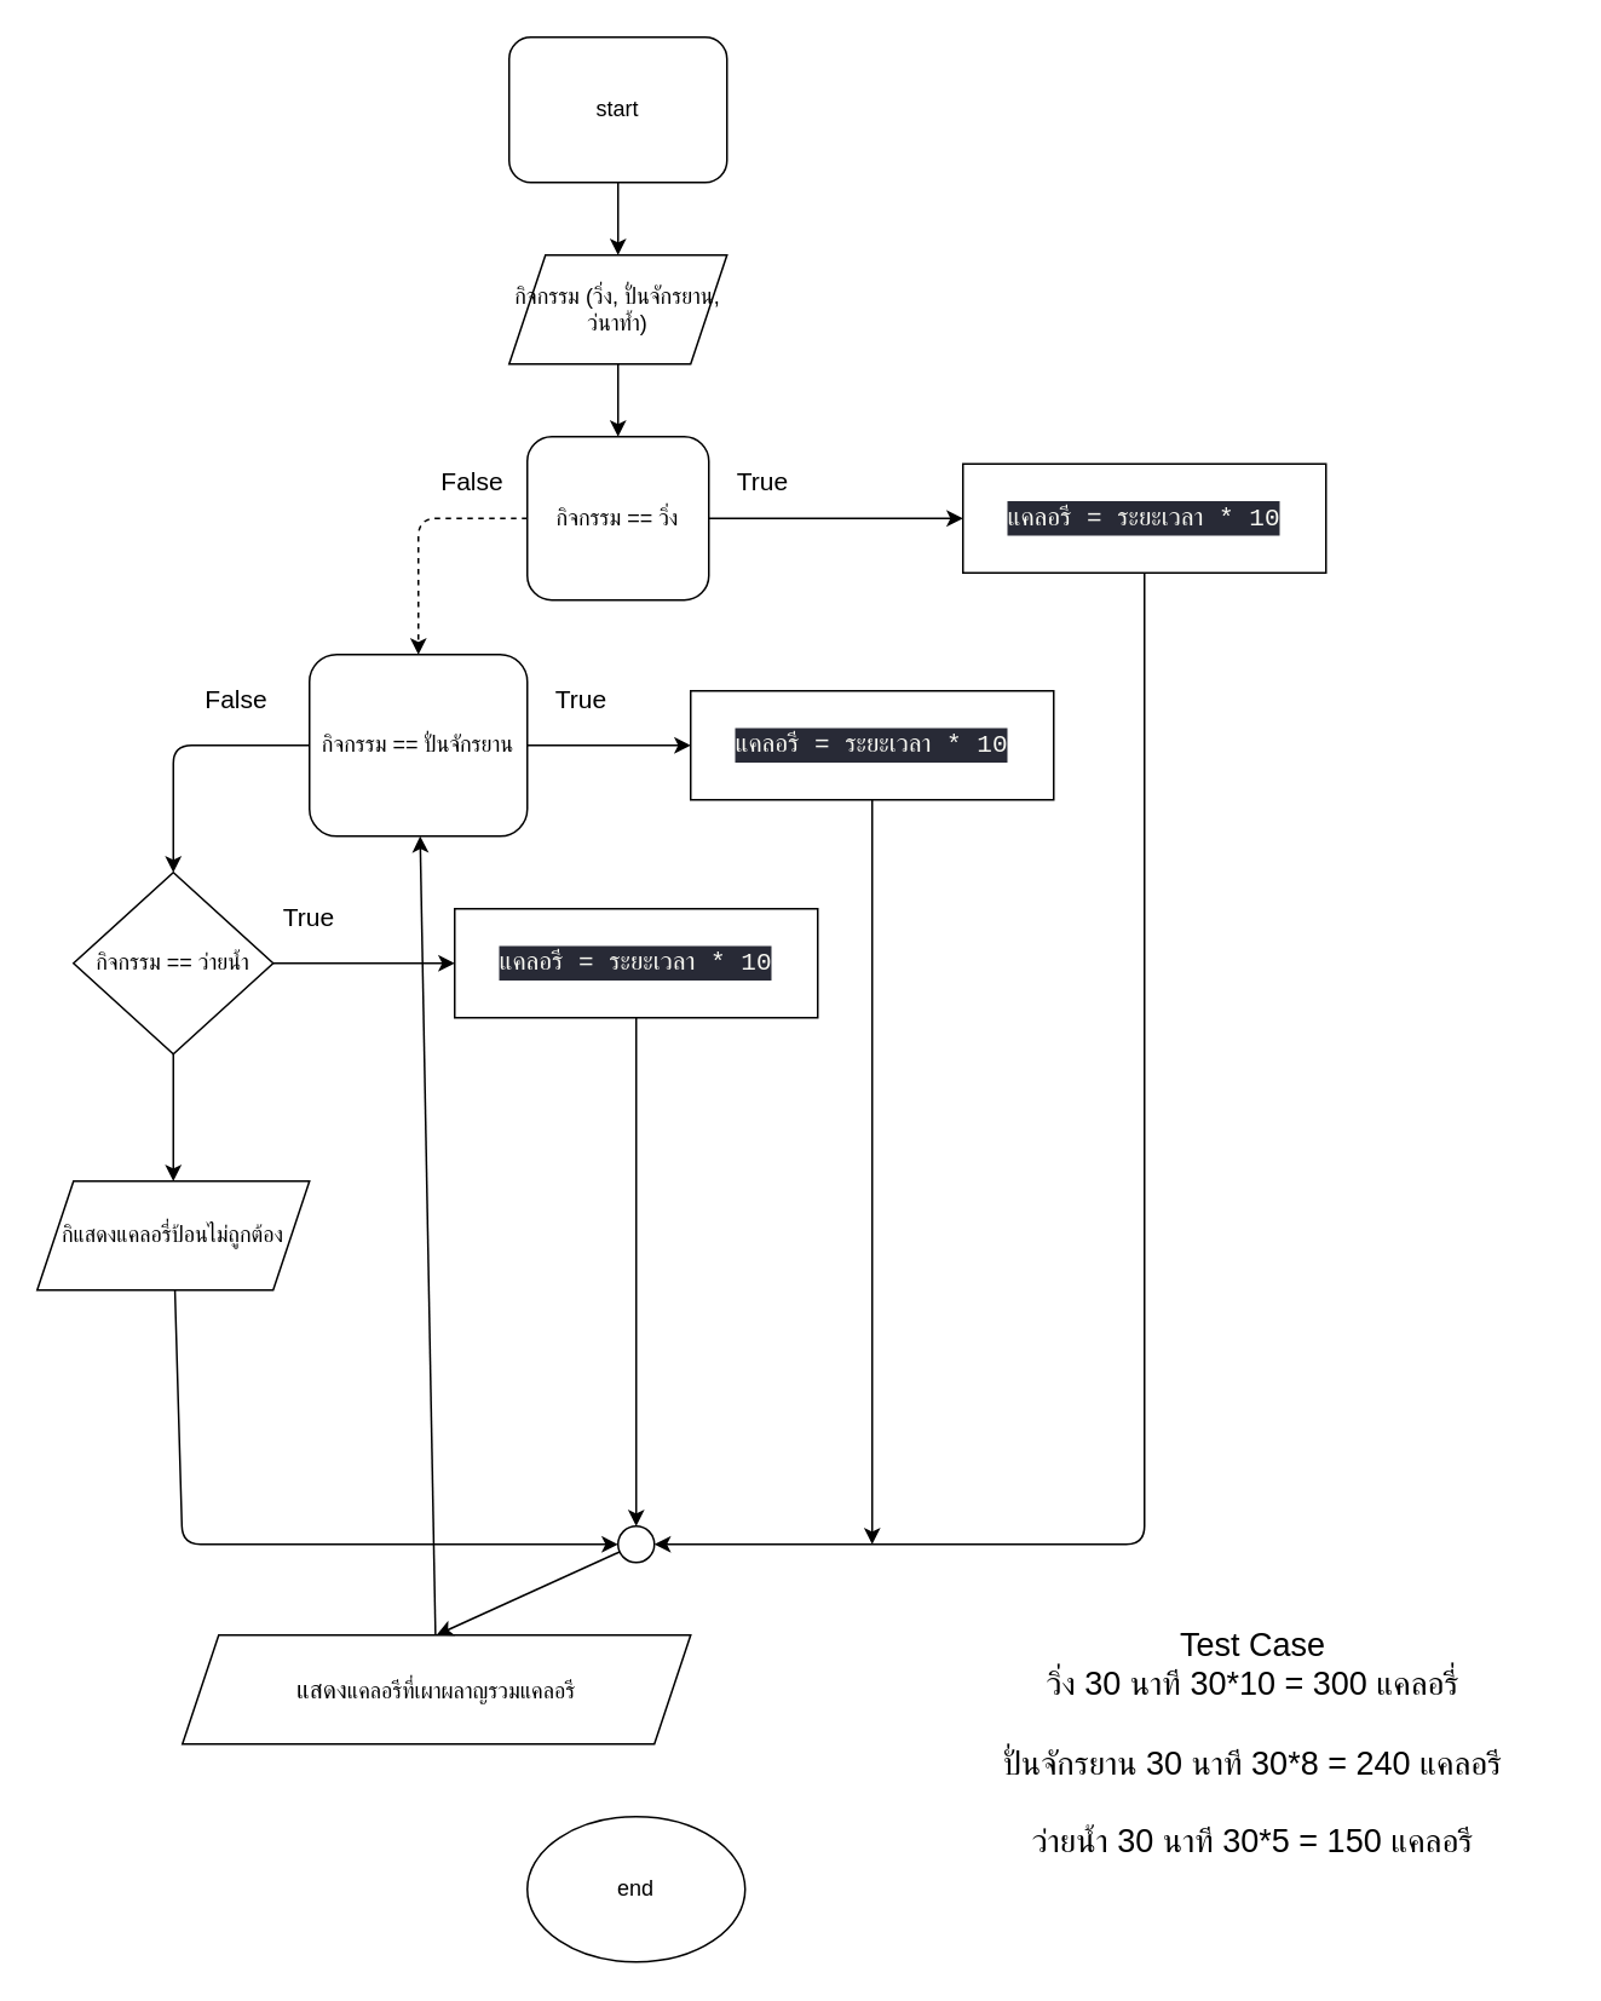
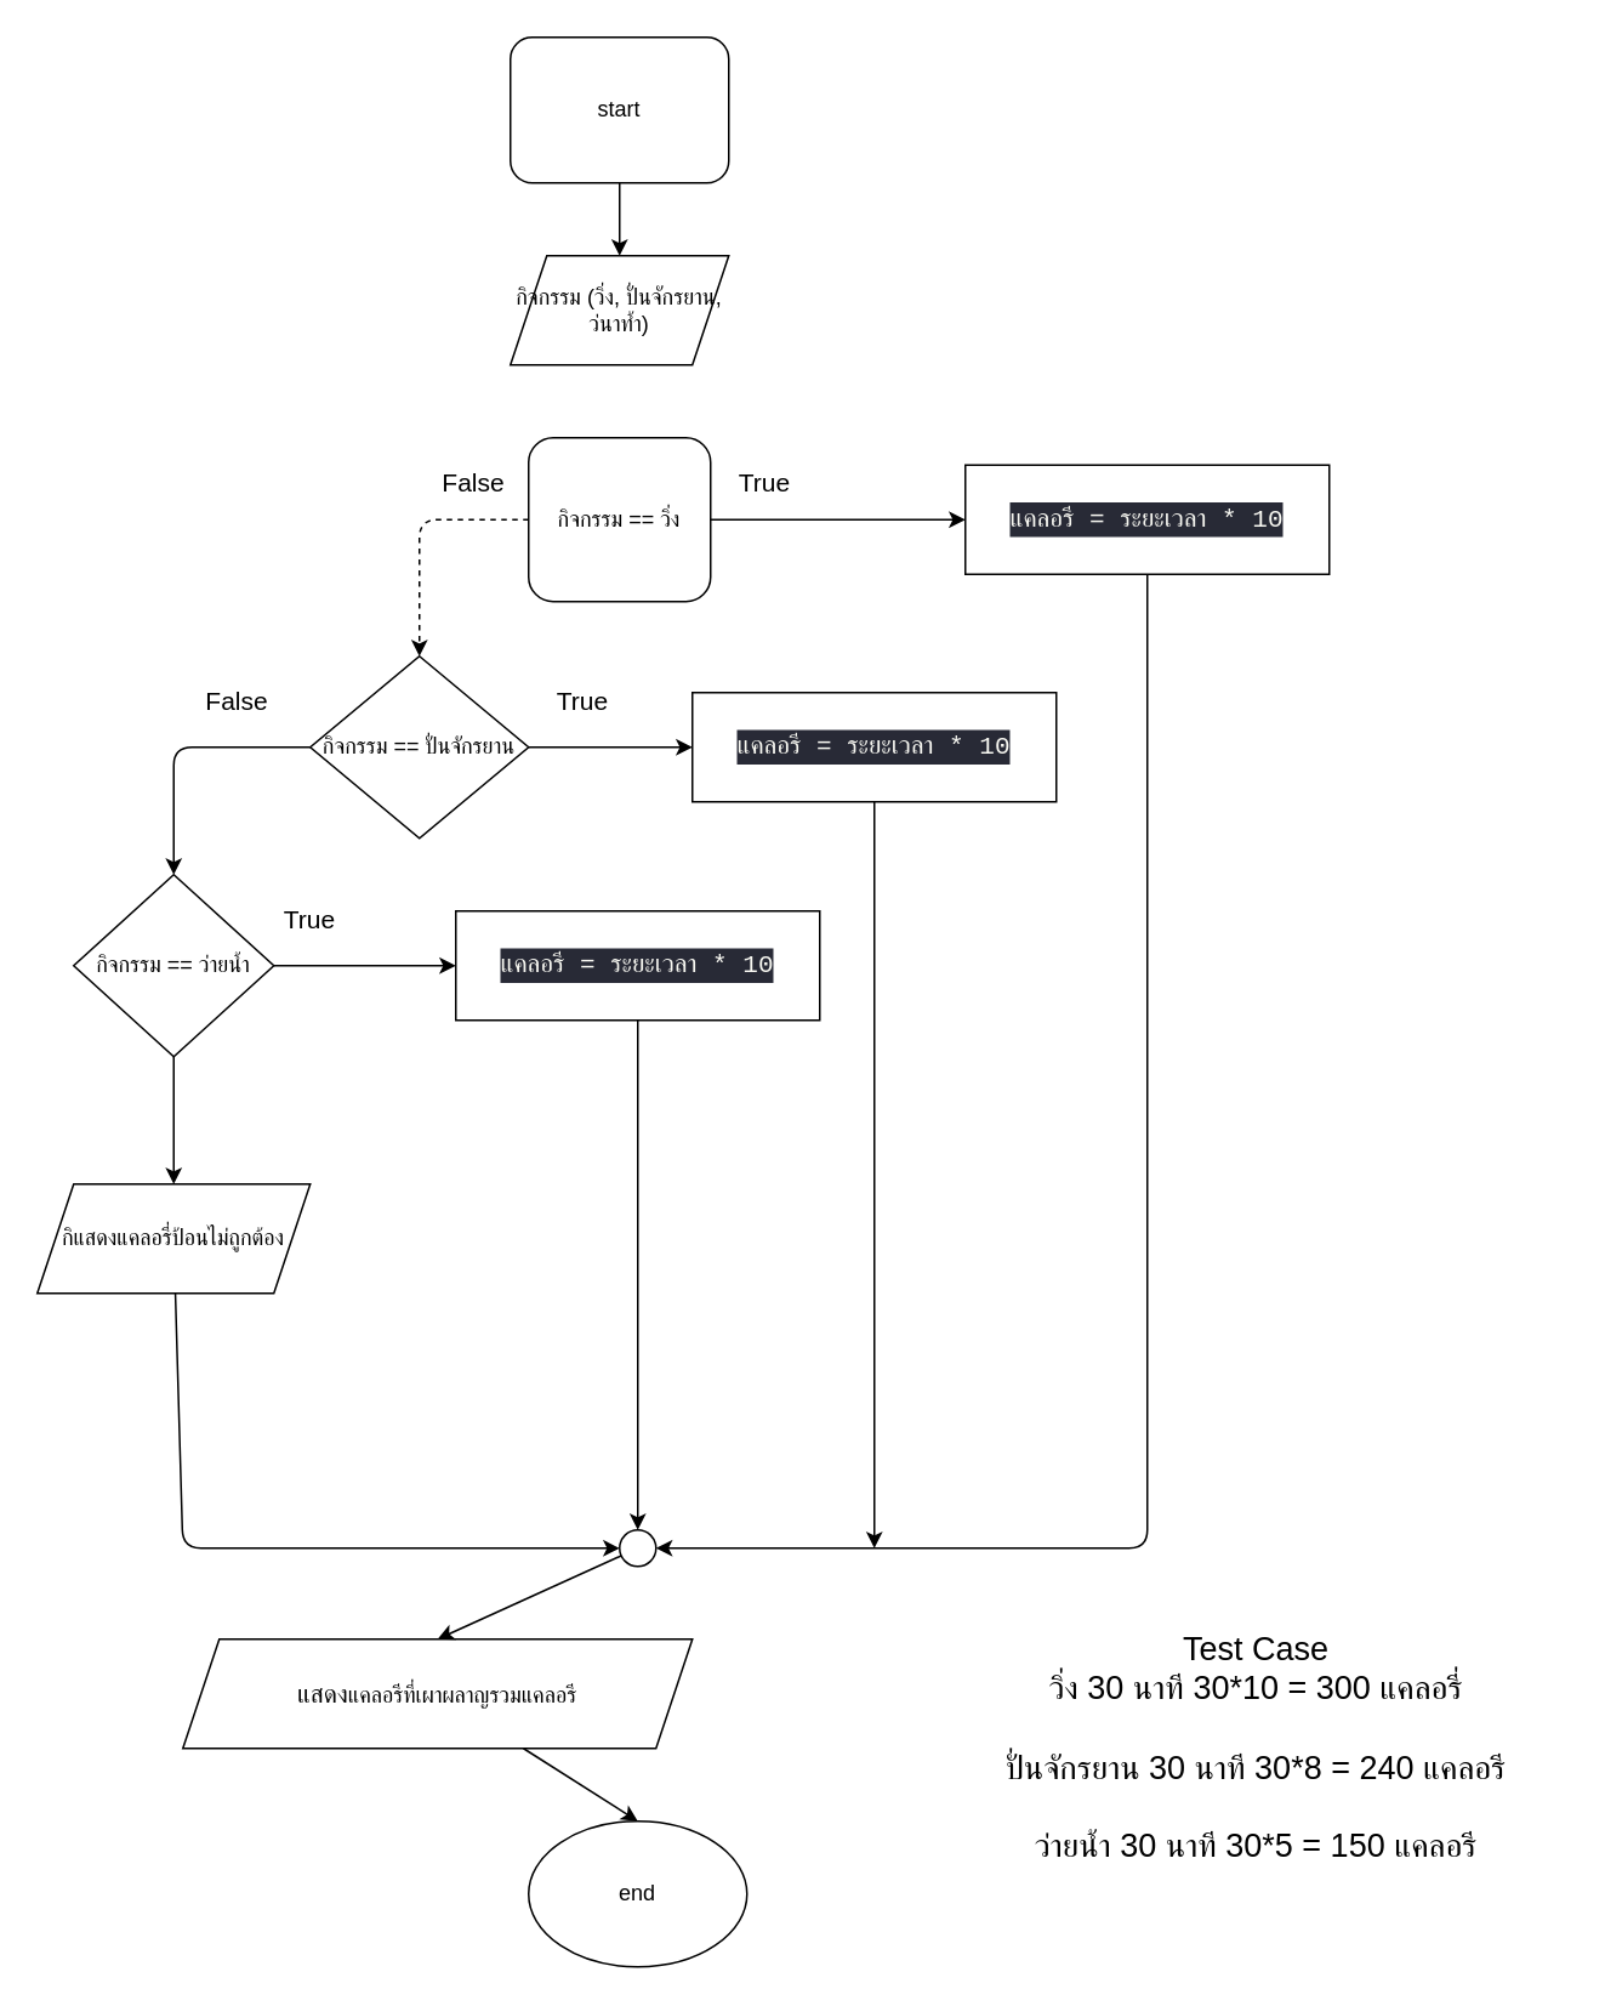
  <mxCell id="0" />
  <mxCell id="1" parent="0" />
  <mxCell id="2" style="edgeStyle=none;html=1;entryX=0.5;entryY=0;entryDx=0;entryDy=0;" edge="1" parent="1" source="3" target="5"><mxGeometry relative="1" as="geometry" /></mxCell>
  <mxCell id="3" value="start" style="whiteSpace=wrap;html=1;rounded=1;" vertex="1" parent="1"><mxGeometry x="280" y="20" width="120" height="80" as="geometry" /></mxCell>
- <mxCell id="4" style="edgeStyle=none;html=1;entryX=0.5;entryY=0;entryDx=0;entryDy=0;" edge="1" parent="1" source="5" target="8"><mxGeometry relative="1" as="geometry" /></mxCell>
  <mxCell id="5" value="กิจกรรม (วิ่ง, ปั่นจักรยาน, ว่นาท้ำ)" style="shape=parallelogram;perimeter=parallelogramPerimeter;whiteSpace=wrap;html=1;fixedSize=1;" vertex="1" parent="1"><mxGeometry x="280" y="140" width="120" height="60" as="geometry" /></mxCell>
  <mxCell id="6" style="edgeStyle=none;html=1;entryX=0;entryY=0.5;entryDx=0;entryDy=0;" edge="1" parent="1" source="8" target="10"><mxGeometry relative="1" as="geometry" /></mxCell>
  <mxCell id="7" style="edgeStyle=none;html=1;entryX=0.5;entryY=0;entryDx=0;entryDy=0;dashed=1;" edge="1" parent="1" source="8" target="21"><mxGeometry relative="1" as="geometry"><Array as="points"><mxPoint x="230" y="285" /></Array></mxGeometry></mxCell>
  <mxCell id="8" value="กิจกรรม == วิ่ง" style="whiteSpace=wrap;html=1;rounded=1;" vertex="1" parent="1"><mxGeometry x="290" y="240" width="100" height="90" as="geometry" /></mxCell>
  <mxCell id="9" style="edgeStyle=none;html=1;entryX=1;entryY=0.5;entryDx=0;entryDy=0;" edge="1" parent="1" source="10" target="14"><mxGeometry relative="1" as="geometry"><Array as="points"><mxPoint x="630" y="850" /></Array></mxGeometry></mxCell>
  <mxCell id="10" value="&lt;div style=&quot;color: rgb(248, 248, 242); background-color: rgb(40, 42, 54); font-family: Consolas, &amp;quot;Courier New&amp;quot;, monospace; font-size: 14px; line-height: 19px;&quot;&gt;แคลอรี = ระยะเวลา * 10&lt;/div&gt;" style="rounded=0;whiteSpace=wrap;html=1;" vertex="1" parent="1"><mxGeometry x="530" y="255" width="200" height="60" as="geometry" /></mxCell>
- <mxCell id="11" style="edgeStyle=none;html=1;fontSize=14;" edge="1" parent="1" source="12" target="21"><mxGeometry relative="1" as="geometry" /></mxCell>
+ <mxCell id="11" style="edgeStyle=none;html=1;entryX=0.5;entryY=0;entryDx=0;entryDy=0;fontSize=14;" edge="1" parent="1" source="12" target="15"><mxGeometry relative="1" as="geometry" /></mxCell>
  <mxCell id="12" value="&lt;font style=&quot;font-size: 14px;&quot;&gt;แสดง&lt;/font&gt;แคลอรีที่เผาผลาญรวมแคลอรี" style="shape=parallelogram;perimeter=parallelogramPerimeter;whiteSpace=wrap;html=1;fixedSize=1;" vertex="1" parent="1"><mxGeometry x="100" y="900" width="280" height="60" as="geometry" /></mxCell>
  <mxCell id="13" style="edgeStyle=none;html=1;entryX=0.5;entryY=0;entryDx=0;entryDy=0;fontSize=14;" edge="1" parent="1" source="14" target="12"><mxGeometry relative="1" as="geometry" /></mxCell>
  <mxCell id="14" value="" style="ellipse;whiteSpace=wrap;html=1;aspect=fixed;fontSize=14;" vertex="1" parent="1"><mxGeometry x="340" y="840" width="20" height="20" as="geometry" /></mxCell>
  <mxCell id="15" value="end" style="ellipse;whiteSpace=wrap;html=1;" vertex="1" parent="1"><mxGeometry x="290" y="1000" width="120" height="80" as="geometry" /></mxCell>
  <mxCell id="16" value="True" style="text;html=1;strokeColor=none;fillColor=none;align=center;verticalAlign=middle;whiteSpace=wrap;rounded=0;fontSize=14;" vertex="1" parent="1"><mxGeometry x="390" y="250" width="60" height="30" as="geometry" /></mxCell>
  <mxCell id="17" value="False" style="text;html=1;strokeColor=none;fillColor=none;align=center;verticalAlign=middle;whiteSpace=wrap;rounded=0;fontSize=14;" vertex="1" parent="1"><mxGeometry x="230" y="250" width="60" height="30" as="geometry" /></mxCell>
  <mxCell id="18" value="&lt;font style=&quot;font-size: 18px;&quot;&gt;Test Case&lt;br&gt;วิ่ง 30 นาที 30*10 = 300 แคลอรี่&lt;br&gt;&lt;br&gt;ปั่นจักรยาน 30 นาที 30*8 = 240 แคลอรี&lt;br&gt;&lt;br&gt;ว่ายน้ำ 30 นาที 30*5 = 150 แคลอรี&lt;/font&gt;" style="text;html=1;strokeColor=none;fillColor=none;align=center;verticalAlign=middle;whiteSpace=wrap;rounded=0;fontSize=14;" vertex="1" parent="1"><mxGeometry x="520" y="870" width="340" height="180" as="geometry" /></mxCell>
  <mxCell id="19" style="edgeStyle=none;html=1;entryX=0;entryY=0.5;entryDx=0;entryDy=0;" edge="1" parent="1" source="21" target="23"><mxGeometry relative="1" as="geometry" /></mxCell>
  <mxCell id="20" style="edgeStyle=none;html=1;entryX=0.5;entryY=0;entryDx=0;entryDy=0;" edge="1" parent="1" source="21" target="26"><mxGeometry relative="1" as="geometry"><Array as="points"><mxPoint x="95" y="410" /></Array></mxGeometry></mxCell>
- <mxCell id="21" value="กิจกรรม == ปั่นจักรยาน" style="whiteSpace=wrap;html=1;rounded=1;" vertex="1" parent="1"><mxGeometry x="170" y="360" width="120" height="100" as="geometry" /></mxCell>
+ <mxCell id="21" value="กิจกรรม == ปั่นจักรยาน" style="rhombus;whiteSpace=wrap;html=1;" vertex="1" parent="1"><mxGeometry x="170" y="360" width="120" height="100" as="geometry" /></mxCell>
  <mxCell id="22" style="edgeStyle=none;html=1;" edge="1" parent="1" source="23"><mxGeometry relative="1" as="geometry"><mxPoint x="480" y="850" as="targetPoint" /></mxGeometry></mxCell>
  <mxCell id="23" value="&lt;div style=&quot;color: rgb(248, 248, 242); background-color: rgb(40, 42, 54); font-family: Consolas, &amp;quot;Courier New&amp;quot;, monospace; font-size: 14px; line-height: 19px;&quot;&gt;แคลอรี = ระยะเวลา * 10&lt;/div&gt;" style="rounded=0;whiteSpace=wrap;html=1;" vertex="1" parent="1"><mxGeometry x="380" y="380" width="200" height="60" as="geometry" /></mxCell>
  <mxCell id="24" style="edgeStyle=none;html=1;entryX=0;entryY=0.5;entryDx=0;entryDy=0;" edge="1" parent="1" source="26" target="30"><mxGeometry relative="1" as="geometry" /></mxCell>
  <mxCell id="25" style="edgeStyle=none;html=1;entryX=0.5;entryY=0;entryDx=0;entryDy=0;" edge="1" parent="1" source="26" target="33"><mxGeometry relative="1" as="geometry" /></mxCell>
  <mxCell id="26" value="กิจกรรม == ว่ายน้ำ" style="rhombus;whiteSpace=wrap;html=1;" vertex="1" parent="1"><mxGeometry x="40" y="480" width="110" height="100" as="geometry" /></mxCell>
  <mxCell id="27" value="True" style="text;html=1;strokeColor=none;fillColor=none;align=center;verticalAlign=middle;whiteSpace=wrap;rounded=0;fontSize=14;" vertex="1" parent="1"><mxGeometry x="290" y="370" width="60" height="30" as="geometry" /></mxCell>
  <mxCell id="28" value="False" style="text;html=1;strokeColor=none;fillColor=none;align=center;verticalAlign=middle;whiteSpace=wrap;rounded=0;fontSize=14;" vertex="1" parent="1"><mxGeometry x="100" y="370" width="60" height="30" as="geometry" /></mxCell>
  <mxCell id="29" style="edgeStyle=none;html=1;entryX=0.5;entryY=0;entryDx=0;entryDy=0;" edge="1" parent="1" source="30" target="14"><mxGeometry relative="1" as="geometry" /></mxCell>
  <mxCell id="30" value="&lt;div style=&quot;color: rgb(248, 248, 242); background-color: rgb(40, 42, 54); font-family: Consolas, &amp;quot;Courier New&amp;quot;, monospace; font-size: 14px; line-height: 19px;&quot;&gt;แคลอรี = ระยะเวลา * 10&lt;/div&gt;" style="rounded=0;whiteSpace=wrap;html=1;" vertex="1" parent="1"><mxGeometry x="250" y="500" width="200" height="60" as="geometry" /></mxCell>
  <mxCell id="31" value="True" style="text;html=1;strokeColor=none;fillColor=none;align=center;verticalAlign=middle;whiteSpace=wrap;rounded=0;fontSize=14;" vertex="1" parent="1"><mxGeometry x="140" y="490" width="60" height="30" as="geometry" /></mxCell>
  <mxCell id="32" style="edgeStyle=none;html=1;entryX=0;entryY=0.5;entryDx=0;entryDy=0;" edge="1" parent="1" source="33" target="14"><mxGeometry relative="1" as="geometry"><Array as="points"><mxPoint x="100" y="850" /></Array></mxGeometry></mxCell>
  <mxCell id="33" value="กิแสดงแคลอรี่ป้อนไม่ถูกต้อง" style="shape=parallelogram;perimeter=parallelogramPerimeter;whiteSpace=wrap;html=1;fixedSize=1;" vertex="1" parent="1"><mxGeometry y="650" width="150" height="60" as="geometry" x="20" /></mxCell>
